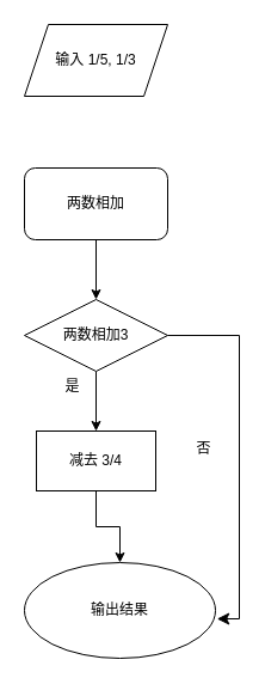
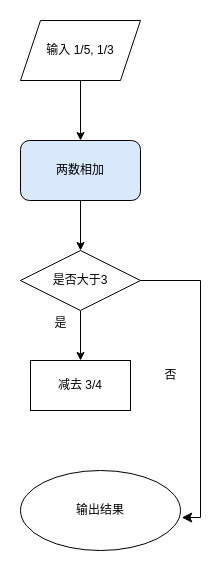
  <mxCell id="0" />
  <mxCell id="1" parent="0" />
+ <mxCell id="2" value="" style="edgeStyle=orthogonalEdgeStyle;rounded=0;orthogonalLoop=1;jettySize=auto;html=1;" edge="1" parent="1" source="3" target="5"><mxGeometry relative="1" as="geometry" /></mxCell>
  <mxCell id="3" value="输入 1/5, 1/3" style="shape=parallelogram;perimeter=parallelogramPerimeter;whiteSpace=wrap;html=1;fixedSize=1;" vertex="1" parent="1"><mxGeometry x="20" y="20" width="120" height="60" as="geometry" /></mxCell>
  <mxCell id="4" value="" style="edgeStyle=orthogonalEdgeStyle;rounded=0;orthogonalLoop=1;jettySize=auto;html=1;" edge="1" parent="1" source="5" target="7"><mxGeometry relative="1" as="geometry" /></mxCell>
- <mxCell id="5" value="两数相加" style="rounded=1;whiteSpace=wrap;html=1;" vertex="1" parent="1"><mxGeometry x="20" y="140" width="120" height="60" as="geometry" /></mxCell>
+ <mxCell id="5" value="两数相加" style="rounded=1;whiteSpace=wrap;html=1;fillColor=#dae8fc;" vertex="1" parent="1"><mxGeometry x="20" y="140" width="120" height="60" as="geometry" /></mxCell>
  <mxCell id="6" value="" style="edgeStyle=orthogonalEdgeStyle;rounded=0;orthogonalLoop=1;jettySize=auto;html=1;" edge="1" parent="1" source="7" target="9"><mxGeometry relative="1" as="geometry" /></mxCell>
- <mxCell id="7" value="两数相加3" style="rhombus;whiteSpace=wrap;html=1;" vertex="1" parent="1"><mxGeometry x="20" y="250" width="120" height="60" as="geometry" /></mxCell>
- <mxCell id="8" value="" style="edgeStyle=orthogonalEdgeStyle;rounded=0;orthogonalLoop=1;jettySize=auto;html=1;" edge="1" parent="1" source="9" target="10"><mxGeometry relative="1" as="geometry"><mxPoint x="80" y="520" as="targetPoint" /></mxGeometry></mxCell>
+ <mxCell id="7" value="是否大于3" style="rhombus;whiteSpace=wrap;html=1;" vertex="1" parent="1"><mxGeometry x="20" y="250" width="120" height="60" as="geometry" /></mxCell>
  <mxCell id="9" value="减去 3/4" style="whiteSpace=wrap;html=1;" vertex="1" parent="1"><mxGeometry x="30" y="360" width="100" height="50" as="geometry" /></mxCell>
  <mxCell id="10" value="输出结果" style="ellipse;whiteSpace=wrap;html=1;" vertex="1" parent="1"><mxGeometry x="20" y="470" width="160" height="80" as="geometry" /></mxCell>
  <mxCell id="11" value="" style="edgeStyle=segmentEdgeStyle;endArrow=classic;html=1;curved=0;rounded=0;endSize=8;startSize=8;strokeColor=default;entryX=1.008;entryY=0.588;entryDx=0;entryDy=0;entryPerimeter=0;" edge="1" parent="1" target="10"><mxGeometry width="50" height="50" relative="1" as="geometry"><mxPoint x="140" y="280" as="sourcePoint" /><mxPoint x="200" y="530" as="targetPoint" /><Array as="points"><mxPoint x="140" y="280" /><mxPoint x="200" y="280" /><mxPoint x="200" y="517" /></Array></mxGeometry></mxCell>
  <mxCell id="12" value="否" style="text;html=1;align=center;verticalAlign=middle;resizable=0;points=[];autosize=1;strokeColor=none;fillColor=none;" vertex="1" parent="1"><mxGeometry x="150" y="360" width="40" height="30" as="geometry" /></mxCell>
  <mxCell id="13" value="是" style="text;html=1;align=center;verticalAlign=middle;resizable=0;points=[];autosize=1;strokeColor=none;fillColor=none;" vertex="1" parent="1"><mxGeometry x="40" y="308" width="40" height="30" as="geometry" /></mxCell>
